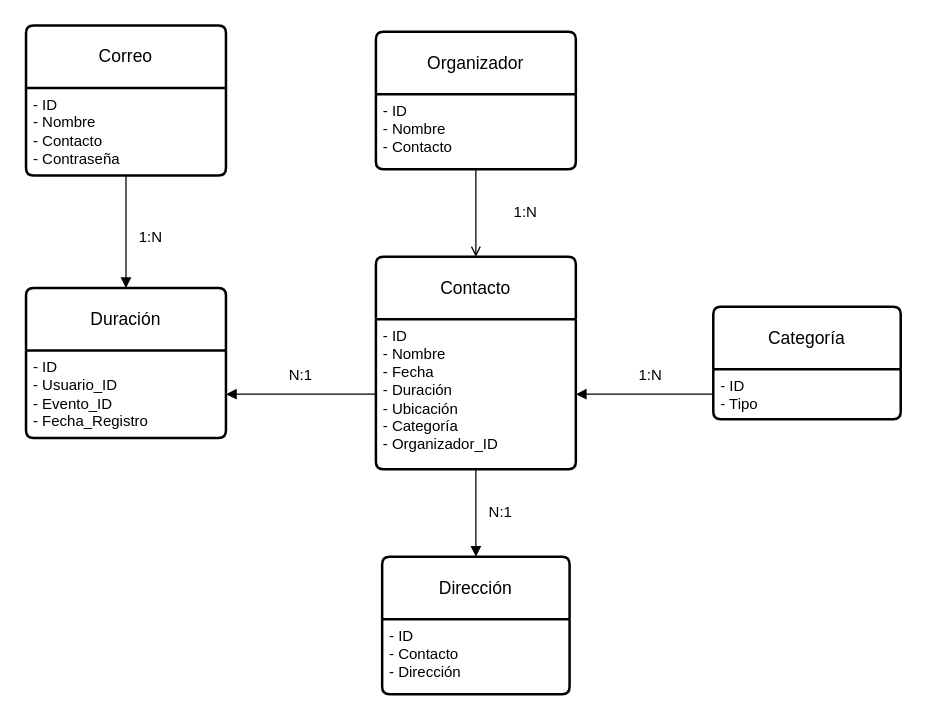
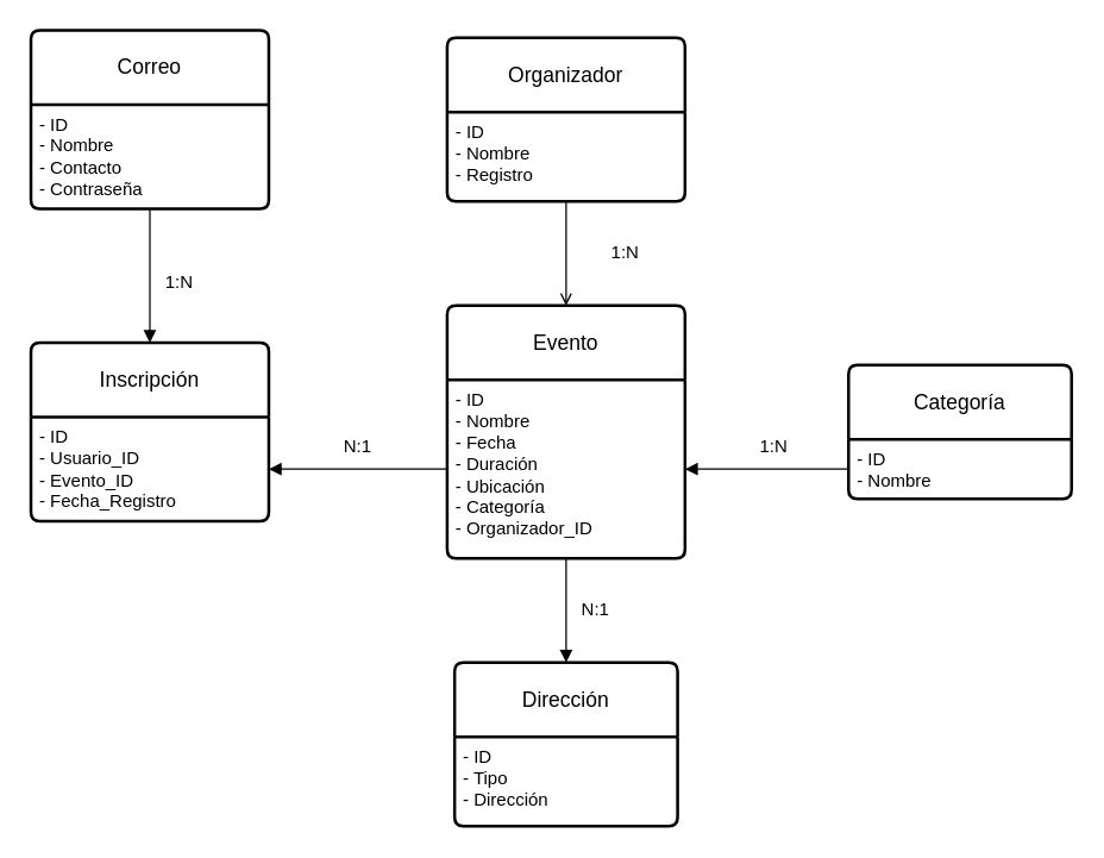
  <mxCell id="0" />
  <mxCell id="1" parent="0" />
  <mxCell id="2" value="Correo" style="swimlane;childLayout=stackLayout;horizontal=1;startSize=50;horizontalStack=0;rounded=1;fontSize=14;fontStyle=0;strokeWidth=2;resizeParent=0;resizeLast=1;shadow=0;dashed=0;align=center;arcSize=4;whiteSpace=wrap;html=1;" vertex="1" parent="1"><mxGeometry x="20" y="20" width="160" height="120" as="geometry" /></mxCell>
  <mxCell id="3" value="- ID&lt;div&gt;- Nombre&lt;/div&gt;&lt;div&gt;- Contacto&lt;/div&gt;&lt;div&gt;- Contraseña&lt;/div&gt;" style="align=left;strokeColor=none;fillColor=none;spacingLeft=4;fontSize=12;verticalAlign=top;resizable=0;rotatable=0;part=1;html=1;" vertex="1" parent="2"><mxGeometry y="50" width="160" height="70" as="geometry" /></mxCell>
- <mxCell id="4" value="Contacto" style="swimlane;childLayout=stackLayout;horizontal=1;startSize=50;horizontalStack=0;rounded=1;fontSize=14;fontStyle=0;strokeWidth=2;resizeParent=0;resizeLast=1;shadow=0;dashed=0;align=center;arcSize=4;whiteSpace=wrap;html=1;labelBackgroundColor=default;" vertex="1" parent="1"><mxGeometry x="300" y="205" width="160" height="170" as="geometry" /></mxCell>
+ <mxCell id="4" value="Evento" style="swimlane;childLayout=stackLayout;horizontal=1;startSize=50;horizontalStack=0;rounded=1;fontSize=14;fontStyle=0;strokeWidth=2;resizeParent=0;resizeLast=1;shadow=0;dashed=0;align=center;arcSize=4;whiteSpace=wrap;html=1;labelBackgroundColor=default;" vertex="1" parent="1"><mxGeometry x="300" y="205" width="160" height="170" as="geometry" /></mxCell>
  <mxCell id="5" value="- ID&lt;div&gt;- Nombre&lt;/div&gt;&lt;div&gt;- Fecha&lt;/div&gt;&lt;div&gt;- Duración&lt;/div&gt;&lt;div&gt;- Ubicación&lt;/div&gt;&lt;div&gt;- Categoría&lt;/div&gt;&lt;div&gt;- Organizador_ID&lt;/div&gt;" style="align=left;strokeColor=none;fillColor=none;spacingLeft=4;fontSize=12;verticalAlign=top;resizable=0;rotatable=0;part=1;html=1;" vertex="1" parent="4"><mxGeometry y="50" width="160" height="120" as="geometry" /></mxCell>
  <mxCell id="6" value="Organizador" style="swimlane;childLayout=stackLayout;horizontal=1;startSize=50;horizontalStack=0;rounded=1;fontSize=14;fontStyle=0;strokeWidth=2;resizeParent=0;resizeLast=1;shadow=0;dashed=0;align=center;arcSize=4;whiteSpace=wrap;html=1;" vertex="1" parent="1"><mxGeometry x="300" y="25" width="160" height="110" as="geometry" /></mxCell>
- <mxCell id="7" value="- ID&lt;div&gt;- Nombre&lt;/div&gt;&lt;div&gt;- Contacto&lt;/div&gt;" style="align=left;strokeColor=none;fillColor=none;spacingLeft=4;fontSize=12;verticalAlign=top;resizable=0;rotatable=0;part=1;html=1;" vertex="1" parent="6"><mxGeometry y="50" width="160" height="60" as="geometry" /></mxCell>
- <mxCell id="8" value="Duración" style="swimlane;childLayout=stackLayout;horizontal=1;startSize=50;horizontalStack=0;rounded=1;fontSize=14;fontStyle=0;strokeWidth=2;resizeParent=0;resizeLast=1;shadow=0;dashed=0;align=center;arcSize=4;whiteSpace=wrap;html=1;" vertex="1" parent="1"><mxGeometry x="20" y="230" width="160" height="120" as="geometry" /></mxCell>
+ <mxCell id="7" value="- ID&lt;div&gt;- Nombre&lt;/div&gt;&lt;div&gt;- Registro&lt;/div&gt;" style="align=left;strokeColor=none;fillColor=none;spacingLeft=4;fontSize=12;verticalAlign=top;resizable=0;rotatable=0;part=1;html=1;" vertex="1" parent="6"><mxGeometry y="50" width="160" height="60" as="geometry" /></mxCell>
+ <mxCell id="8" value="Inscripción" style="swimlane;childLayout=stackLayout;horizontal=1;startSize=50;horizontalStack=0;rounded=1;fontSize=14;fontStyle=0;strokeWidth=2;resizeParent=0;resizeLast=1;shadow=0;dashed=0;align=center;arcSize=4;whiteSpace=wrap;html=1;" vertex="1" parent="1"><mxGeometry x="20" y="230" width="160" height="120" as="geometry" /></mxCell>
  <mxCell id="9" value="- ID&lt;div&gt;- Usuario_ID&lt;/div&gt;&lt;div&gt;- Evento_ID&lt;/div&gt;&lt;div&gt;- Fecha_Registro&lt;/div&gt;" style="align=left;strokeColor=none;fillColor=none;spacingLeft=4;fontSize=12;verticalAlign=top;resizable=0;rotatable=0;part=1;html=1;" vertex="1" parent="8"><mxGeometry y="50" width="160" height="70" as="geometry" /></mxCell>
  <mxCell id="10" value="Categoría" style="swimlane;childLayout=stackLayout;horizontal=1;startSize=50;horizontalStack=0;rounded=1;fontSize=14;fontStyle=0;strokeWidth=2;resizeParent=0;resizeLast=1;shadow=0;dashed=0;align=center;arcSize=4;whiteSpace=wrap;html=1;" vertex="1" parent="1"><mxGeometry x="570" y="245" width="150" height="90" as="geometry" /></mxCell>
- <mxCell id="11" value="- ID&lt;div&gt;- Tipo&lt;/div&gt;" style="align=left;strokeColor=none;fillColor=none;spacingLeft=4;fontSize=12;verticalAlign=top;resizable=0;rotatable=0;part=1;html=1;" vertex="1" parent="10"><mxGeometry y="50" width="150" height="40" as="geometry" /></mxCell>
+ <mxCell id="11" value="- ID&lt;div&gt;- Nombre&lt;/div&gt;" style="align=left;strokeColor=none;fillColor=none;spacingLeft=4;fontSize=12;verticalAlign=top;resizable=0;rotatable=0;part=1;html=1;" vertex="1" parent="10"><mxGeometry y="50" width="150" height="40" as="geometry" /></mxCell>
  <mxCell id="12" value="Dirección" style="swimlane;childLayout=stackLayout;horizontal=1;startSize=50;horizontalStack=0;rounded=1;fontSize=14;fontStyle=0;strokeWidth=2;resizeParent=0;resizeLast=1;shadow=0;dashed=0;align=center;arcSize=4;whiteSpace=wrap;html=1;" vertex="1" parent="1"><mxGeometry x="305" y="445" width="150" height="110" as="geometry" /></mxCell>
- <mxCell id="13" value="- ID&lt;div&gt;- Contacto&lt;/div&gt;&lt;div&gt;- Dirección&lt;/div&gt;" style="align=left;strokeColor=none;fillColor=none;spacingLeft=4;fontSize=12;verticalAlign=top;resizable=0;rotatable=0;part=1;html=1;" vertex="1" parent="12"><mxGeometry y="50" width="150" height="60" as="geometry" /></mxCell>
+ <mxCell id="13" value="- ID&lt;div&gt;- Tipo&lt;/div&gt;&lt;div&gt;- Dirección&lt;/div&gt;" style="align=left;strokeColor=none;fillColor=none;spacingLeft=4;fontSize=12;verticalAlign=top;resizable=0;rotatable=0;part=1;html=1;" vertex="1" parent="12"><mxGeometry y="50" width="150" height="60" as="geometry" /></mxCell>
  <mxCell id="14" value="" style="endArrow=block;endFill=1;html=1;edgeStyle=orthogonalEdgeStyle;align=left;verticalAlign=top;rounded=0;exitX=0.5;exitY=1;exitDx=0;exitDy=0;entryX=0.5;entryY=0;entryDx=0;entryDy=0;" edge="1" parent="1" source="3" target="8"><mxGeometry x="-1" relative="1" as="geometry"><mxPoint x="220" y="295" as="sourcePoint" /><mxPoint x="120" y="215" as="targetPoint" /></mxGeometry></mxCell>
  <mxCell id="15" value="" style="endArrow=block;endFill=1;html=1;edgeStyle=orthogonalEdgeStyle;align=left;verticalAlign=top;rounded=0;exitX=0;exitY=0.5;exitDx=0;exitDy=0;entryX=1;entryY=0.5;entryDx=0;entryDy=0;" edge="1" parent="1" source="5" target="9"><mxGeometry x="-1" relative="1" as="geometry"><mxPoint x="110" y="150" as="sourcePoint" /><mxPoint x="110" y="245" as="targetPoint" /></mxGeometry></mxCell>
  <mxCell id="16" value="" style="endArrow=block;endFill=1;html=1;edgeStyle=orthogonalEdgeStyle;align=left;verticalAlign=top;rounded=0;exitX=0.5;exitY=1;exitDx=0;exitDy=0;entryX=0.5;entryY=0;entryDx=0;entryDy=0;" edge="1" parent="1" source="5" target="12"><mxGeometry x="-1" relative="1" as="geometry"><mxPoint x="120" y="160" as="sourcePoint" /><mxPoint x="120" y="255" as="targetPoint" /></mxGeometry></mxCell>
  <mxCell id="17" value="" style="endArrow=block;endFill=1;html=1;edgeStyle=orthogonalEdgeStyle;align=left;verticalAlign=top;rounded=0;exitX=0;exitY=0.5;exitDx=0;exitDy=0;entryX=1;entryY=0.5;entryDx=0;entryDy=0;" edge="1" parent="1" source="11" target="5"><mxGeometry x="-1" relative="1" as="geometry"><mxPoint x="130" y="170" as="sourcePoint" /><mxPoint x="130" y="265" as="targetPoint" /></mxGeometry></mxCell>
  <mxCell id="18" value="" style="endArrow=open;endFill=1;html=1;edgeStyle=orthogonalEdgeStyle;align=left;verticalAlign=top;rounded=0;exitX=0.5;exitY=1;exitDx=0;exitDy=0;entryX=0.5;entryY=0;entryDx=0;entryDy=0;" edge="1" parent="1" source="7" target="4"><mxGeometry x="-1" relative="1" as="geometry"><mxPoint x="140" y="180" as="sourcePoint" /><mxPoint x="140" y="275" as="targetPoint" /></mxGeometry></mxCell>
  <mxCell id="19" value="1:N" style="text;html=1;align=center;verticalAlign=middle;whiteSpace=wrap;rounded=0;" vertex="1" parent="1"><mxGeometry x="90" y="175" width="60" height="30" as="geometry" /></mxCell>
  <mxCell id="20" value="1:N" style="text;html=1;align=center;verticalAlign=middle;whiteSpace=wrap;rounded=0;" vertex="1" parent="1"><mxGeometry x="390" y="155" width="60" height="30" as="geometry" /></mxCell>
  <mxCell id="21" value="N:1" style="text;html=1;align=center;verticalAlign=middle;whiteSpace=wrap;rounded=0;" vertex="1" parent="1"><mxGeometry x="210" y="285" width="60" height="30" as="geometry" /></mxCell>
  <mxCell id="22" value="N:1" style="text;html=1;align=center;verticalAlign=middle;whiteSpace=wrap;rounded=0;" vertex="1" parent="1"><mxGeometry x="370" y="395" width="60" height="30" as="geometry" /></mxCell>
  <mxCell id="23" value="1:N" style="text;html=1;align=center;verticalAlign=middle;whiteSpace=wrap;rounded=0;" vertex="1" parent="1"><mxGeometry x="490" y="285" width="60" height="30" as="geometry" /></mxCell>
